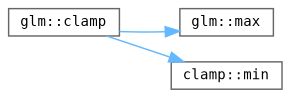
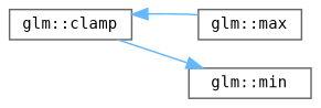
  digraph {
    rankdir=LR
    node [color=grey40 fillcolor=white fontname=Terminal fontsize=10 shape=box style=filled]
    edge [color=steelblue1 fontname=Terminal fontsize=10 labelfontname=Helvetica labelfontsize=10 style=solid]
    n1 [height=0.2 label="glm::clamp" width=0.4]
    n2 [height=0.2 label="glm::max" width=0.4]
-   n3 [height=0.2 label="clamp::min" width=0.4]
-   n1 -> n2
+   n3 [height=0.2 label="glm::min" width=0.4]
+   n2 -> n1
    n1 -> n3
  }
